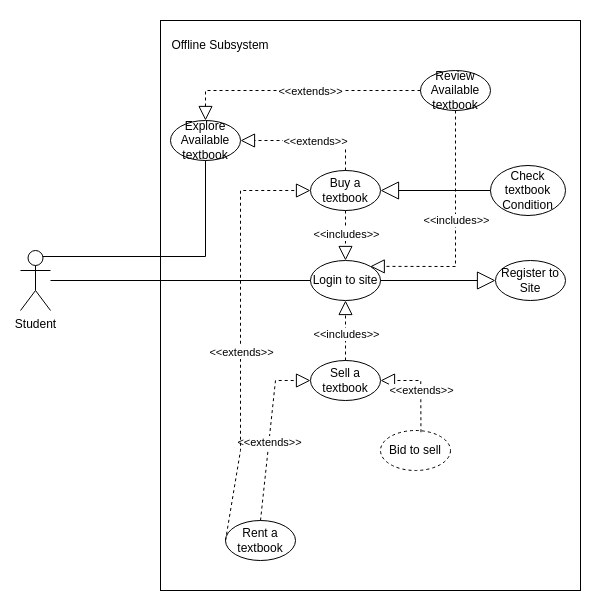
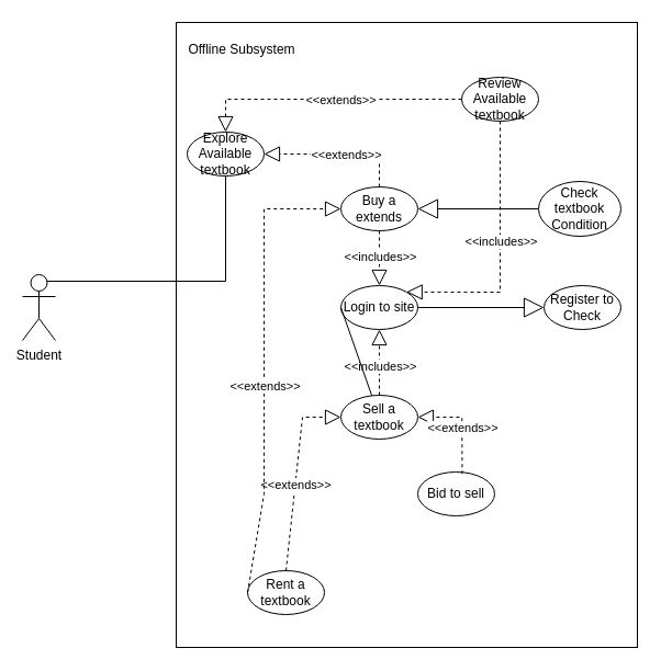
  <mxCell id="0" />
  <mxCell id="1" parent="0" />
  <mxCell id="2" value="Student" style="shape=umlActor;verticalLabelPosition=bottom;verticalAlign=top;html=1;outlineConnect=0;" parent="1" vertex="1"><mxGeometry x="20" y="250" width="30" height="60" as="geometry" /></mxCell>
- <mxCell id="3" value="Buy a textbook" style="ellipse;whiteSpace=wrap;html=1;" parent="1" vertex="1"><mxGeometry x="310" y="170" width="70" height="40" as="geometry" /></mxCell>
+ <mxCell id="3" value="Buy a extends" style="ellipse;whiteSpace=wrap;html=1;" parent="1" vertex="1"><mxGeometry x="310" y="170" width="70" height="40" as="geometry" /></mxCell>
  <mxCell id="4" value="Sell a textbook" style="ellipse;whiteSpace=wrap;html=1;" parent="1" vertex="1"><mxGeometry x="310" y="360" width="70" height="40" as="geometry" /></mxCell>
  <mxCell id="5" value="Login to site" style="ellipse;whiteSpace=wrap;html=1;" parent="1" vertex="1"><mxGeometry x="310" y="260" width="70" height="40" as="geometry" /></mxCell>
  <mxCell id="6" value="" style="endArrow=block;dashed=1;endFill=0;endSize=12;html=1;rounded=0;" parent="1" source="3" target="5" edge="1"><mxGeometry width="160" relative="1" as="geometry"><mxPoint x="300" y="310" as="sourcePoint" /><mxPoint x="460" y="310" as="targetPoint" /></mxGeometry></mxCell>
  <mxCell id="7" value="&amp;lt;&amp;lt;includes&amp;gt;&amp;gt;" style="edgeLabel;html=1;align=center;verticalAlign=middle;resizable=0;points=[];" parent="6" vertex="1" connectable="0"><mxGeometry x="-0.097" relative="1" as="geometry"><mxPoint as="offset" /></mxGeometry></mxCell>
  <mxCell id="8" value="" style="endArrow=block;dashed=1;endFill=0;endSize=12;html=1;rounded=0;" parent="1" source="4" edge="1"><mxGeometry width="160" relative="1" as="geometry"><mxPoint x="484" y="250" as="sourcePoint" /><mxPoint x="345" y="300" as="targetPoint" /><Array as="points" /></mxGeometry></mxCell>
  <mxCell id="9" value="&amp;lt;&amp;lt;includes&lt;span style=&quot;background-color: light-dark(#ffffff, var(--ge-dark-color, #121212)); color: light-dark(rgb(0, 0, 0), rgb(255, 255, 255));&quot;&gt;&amp;gt;&amp;gt;&lt;/span&gt;" style="edgeLabel;html=1;align=center;verticalAlign=middle;resizable=0;points=[];" parent="8" vertex="1" connectable="0"><mxGeometry x="-0.097" relative="1" as="geometry"><mxPoint as="offset" /></mxGeometry></mxCell>
- <mxCell id="10" value="" style="endArrow=none;html=1;rounded=0;exitX=0;exitY=0.5;exitDx=0;exitDy=0;" parent="1" source="5" target="2" edge="1"><mxGeometry width="50" height="50" relative="1" as="geometry"><mxPoint x="310" y="284" as="sourcePoint" /><mxPoint x="410" y="250" as="targetPoint" /></mxGeometry></mxCell>
+ <mxCell id="10" value="" style="endArrow=none;html=1;rounded=0;exitX=0;exitY=0.5;exitDx=0;exitDy=0;" parent="1" source="5" target="4" edge="1"><mxGeometry width="50" height="50" relative="1" as="geometry"><mxPoint x="310" y="284" as="sourcePoint" /><mxPoint x="410" y="250" as="targetPoint" /></mxGeometry></mxCell>
  <mxCell id="11" value="Check textbook Condition" style="ellipse;whiteSpace=wrap;html=1;" parent="1" vertex="1"><mxGeometry x="490" y="165" width="75" height="50" as="geometry" /></mxCell>
  <mxCell id="12" value="" style="endArrow=block;endSize=16;endFill=0;html=1;rounded=0;entryX=1;entryY=0.5;entryDx=0;entryDy=0;exitX=0;exitY=0.5;exitDx=0;exitDy=0;" parent="1" source="11" target="3" edge="1"><mxGeometry width="160" relative="1" as="geometry"><mxPoint x="330" y="210" as="sourcePoint" /><mxPoint x="490" y="210" as="targetPoint" /></mxGeometry></mxCell>
  <mxCell id="13" value="Rent a textbook" style="ellipse;whiteSpace=wrap;html=1;" parent="1" vertex="1"><mxGeometry x="225" y="520" width="70" height="40" as="geometry" /></mxCell>
- <mxCell id="14" value="Bid to sell" style="ellipse;whiteSpace=wrap;html=1;dashed=1;" parent="1" vertex="1"><mxGeometry x="380" y="430" width="70" height="40" as="geometry" /></mxCell>
+ <mxCell id="14" value="Bid to sell" style="ellipse;whiteSpace=wrap;html=1;" parent="1" vertex="1"><mxGeometry x="380" y="430" width="70" height="40" as="geometry" /></mxCell>
  <mxCell id="15" value="" style="endArrow=block;dashed=1;endFill=0;endSize=12;html=1;rounded=0;entryX=0;entryY=0.5;entryDx=0;entryDy=0;exitX=0.5;exitY=0;exitDx=0;exitDy=0;" parent="1" target="4" edge="1" source="13"><mxGeometry width="160" relative="1" as="geometry"><mxPoint x="264.76" y="430" as="sourcePoint" /><mxPoint x="264.76" y="370" as="targetPoint" /><Array as="points"><mxPoint x="275" y="380" /></Array></mxGeometry></mxCell>
  <mxCell id="16" value="&amp;lt;&amp;lt;extends&amp;gt;&amp;gt;" style="edgeLabel;html=1;align=center;verticalAlign=middle;resizable=0;points=[];" parent="15" vertex="1" connectable="0"><mxGeometry x="-0.097" relative="1" as="geometry"><mxPoint as="offset" /></mxGeometry></mxCell>
  <mxCell id="17" value="" style="endArrow=block;dashed=1;endFill=0;endSize=12;html=1;rounded=0;entryX=1;entryY=0.5;entryDx=0;entryDy=0;exitX=0.578;exitY=0.043;exitDx=0;exitDy=0;exitPerimeter=0;" parent="1" source="14" target="4" edge="1"><mxGeometry width="160" relative="1" as="geometry"><mxPoint x="420" y="430" as="sourcePoint" /><mxPoint x="465.24" y="380" as="targetPoint" /><Array as="points"><mxPoint x="420.24" y="380" /></Array></mxGeometry></mxCell>
  <mxCell id="18" value="&amp;lt;&amp;lt;extends&amp;gt;&amp;gt;" style="edgeLabel;html=1;align=center;verticalAlign=middle;resizable=0;points=[];" parent="17" vertex="1" connectable="0"><mxGeometry x="-0.097" relative="1" as="geometry"><mxPoint as="offset" /></mxGeometry></mxCell>
- <mxCell id="19" value="Register to Site" style="ellipse;whiteSpace=wrap;html=1;" parent="1" vertex="1"><mxGeometry x="495" y="260" width="70" height="40" as="geometry" /></mxCell>
+ <mxCell id="19" value="Register to Check" style="ellipse;whiteSpace=wrap;html=1;" parent="1" vertex="1"><mxGeometry x="495" y="260" width="70" height="40" as="geometry" /></mxCell>
  <mxCell id="20" value="" style="endArrow=block;endSize=16;endFill=0;html=1;rounded=0;entryX=0;entryY=0.5;entryDx=0;entryDy=0;exitX=1;exitY=0.5;exitDx=0;exitDy=0;" parent="1" source="5" target="19" edge="1"><mxGeometry width="160" relative="1" as="geometry"><mxPoint x="582.5" y="350" as="sourcePoint" /><mxPoint x="472.5" y="350" as="targetPoint" /></mxGeometry></mxCell>
  <mxCell id="21" value="Explore Available textbook" style="ellipse;whiteSpace=wrap;html=1;" vertex="1" parent="1"><mxGeometry x="170" y="120" width="70" height="40" as="geometry" /></mxCell>
  <mxCell id="22" value="" style="endArrow=none;html=1;rounded=0;exitX=0.5;exitY=1;exitDx=0;exitDy=0;entryX=0.75;entryY=0.1;entryDx=0;entryDy=0;entryPerimeter=0;" edge="1" parent="1" source="21" target="2"><mxGeometry width="50" height="50" relative="1" as="geometry"><mxPoint x="320" y="290" as="sourcePoint" /><mxPoint x="230" y="290" as="targetPoint" /><Array as="points"><mxPoint x="205" y="256" /></Array></mxGeometry></mxCell>
  <mxCell id="23" value="" style="endArrow=block;dashed=1;endFill=0;endSize=12;html=1;rounded=0;entryX=1;entryY=0.5;entryDx=0;entryDy=0;exitX=0.5;exitY=0;exitDx=0;exitDy=0;" edge="1" parent="1" source="3" target="21"><mxGeometry width="160" relative="1" as="geometry"><mxPoint x="350" y="140" as="sourcePoint" /><mxPoint x="355" y="270" as="targetPoint" /><Array as="points"><mxPoint x="345" y="140" /></Array></mxGeometry></mxCell>
  <mxCell id="24" value="&amp;lt;&amp;lt;extends&amp;gt;&amp;gt;" style="edgeLabel;html=1;align=center;verticalAlign=middle;resizable=0;points=[];" vertex="1" connectable="0" parent="23"><mxGeometry x="-0.097" relative="1" as="geometry"><mxPoint as="offset" /></mxGeometry></mxCell>
  <mxCell id="25" value="Review Available textbook" style="ellipse;whiteSpace=wrap;html=1;fillColor=none;" vertex="1" parent="1"><mxGeometry x="420" y="70" width="70" height="40" as="geometry" /></mxCell>
  <mxCell id="26" value="" style="endArrow=block;dashed=1;endFill=0;endSize=12;html=1;rounded=0;entryX=0.5;entryY=0;entryDx=0;entryDy=0;exitX=0;exitY=0.5;exitDx=0;exitDy=0;" edge="1" parent="1" source="25" target="21"><mxGeometry width="160" relative="1" as="geometry"><mxPoint x="355" y="180" as="sourcePoint" /><mxPoint x="250" y="150" as="targetPoint" /><Array as="points"><mxPoint x="350" y="90" /><mxPoint x="270" y="90" /><mxPoint x="205" y="90" /></Array></mxGeometry></mxCell>
  <mxCell id="27" value="&amp;lt;&amp;lt;extends&amp;gt;&amp;gt;" style="edgeLabel;html=1;align=center;verticalAlign=middle;resizable=0;points=[];" vertex="1" connectable="0" parent="26"><mxGeometry x="-0.097" relative="1" as="geometry"><mxPoint as="offset" /></mxGeometry></mxCell>
  <mxCell id="28" value="" style="endArrow=block;dashed=1;endFill=0;endSize=12;html=1;rounded=0;entryX=1;entryY=0;entryDx=0;entryDy=0;exitX=0.5;exitY=1;exitDx=0;exitDy=0;" edge="1" parent="1" source="25" target="5"><mxGeometry width="160" relative="1" as="geometry"><mxPoint x="450" y="150" as="sourcePoint" /><mxPoint x="355" y="310" as="targetPoint" /><Array as="points"><mxPoint x="455" y="266" /></Array></mxGeometry></mxCell>
  <mxCell id="29" value="&amp;lt;&amp;lt;includes&lt;span style=&quot;background-color: light-dark(#ffffff, var(--ge-dark-color, #121212)); color: light-dark(rgb(0, 0, 0), rgb(255, 255, 255));&quot;&gt;&amp;gt;&amp;gt;&lt;/span&gt;" style="edgeLabel;html=1;align=center;verticalAlign=middle;resizable=0;points=[];" vertex="1" connectable="0" parent="28"><mxGeometry x="-0.097" relative="1" as="geometry"><mxPoint as="offset" /></mxGeometry></mxCell>
  <mxCell id="30" value="" style="rounded=0;whiteSpace=wrap;html=1;fillColor=none;" vertex="1" parent="1"><mxGeometry x="160" y="20" width="420" height="570" as="geometry" /></mxCell>
  <mxCell id="31" value="" style="endArrow=block;dashed=1;endFill=0;endSize=12;html=1;rounded=0;entryX=0;entryY=0.5;entryDx=0;entryDy=0;exitX=0;exitY=0.5;exitDx=0;exitDy=0;" edge="1" parent="1" source="13" target="3"><mxGeometry width="160" relative="1" as="geometry"><mxPoint x="295" y="480" as="sourcePoint" /><mxPoint x="320" y="390" as="targetPoint" /><Array as="points"><mxPoint x="240" y="450" /><mxPoint x="240" y="400" /><mxPoint x="240" y="290" /><mxPoint x="240" y="240" /><mxPoint x="240" y="190" /><mxPoint x="260" y="190" /></Array></mxGeometry></mxCell>
  <mxCell id="32" value="&amp;lt;&amp;lt;extends&amp;gt;&amp;gt;" style="edgeLabel;html=1;align=center;verticalAlign=middle;resizable=0;points=[];" vertex="1" connectable="0" parent="31"><mxGeometry x="-0.097" relative="1" as="geometry"><mxPoint as="offset" /></mxGeometry></mxCell>
  <mxCell id="33" value="Offline Subsystem" style="text;html=1;align=center;verticalAlign=middle;whiteSpace=wrap;rounded=0;" vertex="1" parent="1"><mxGeometry x="170" y="30" width="100" height="30" as="geometry" /></mxCell>
